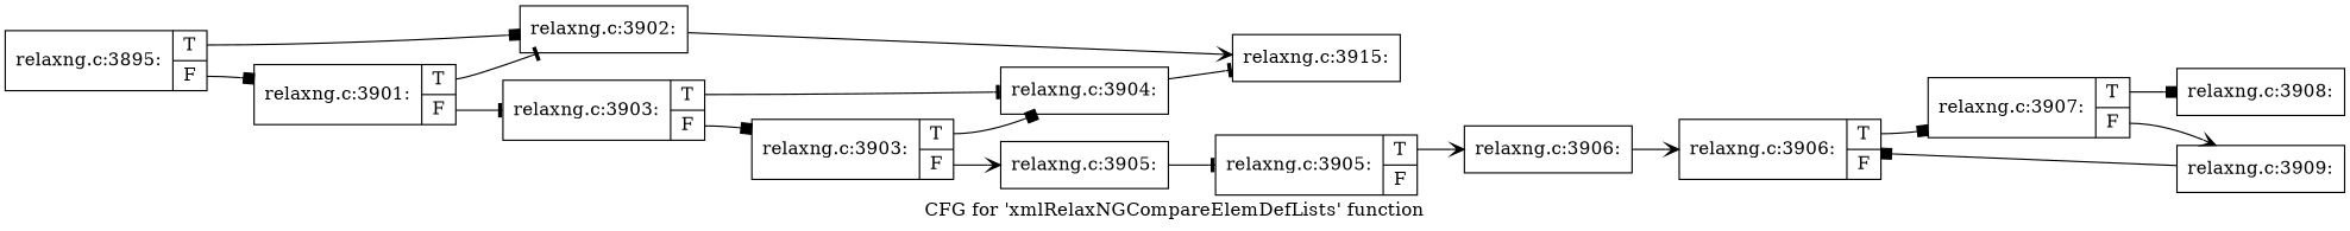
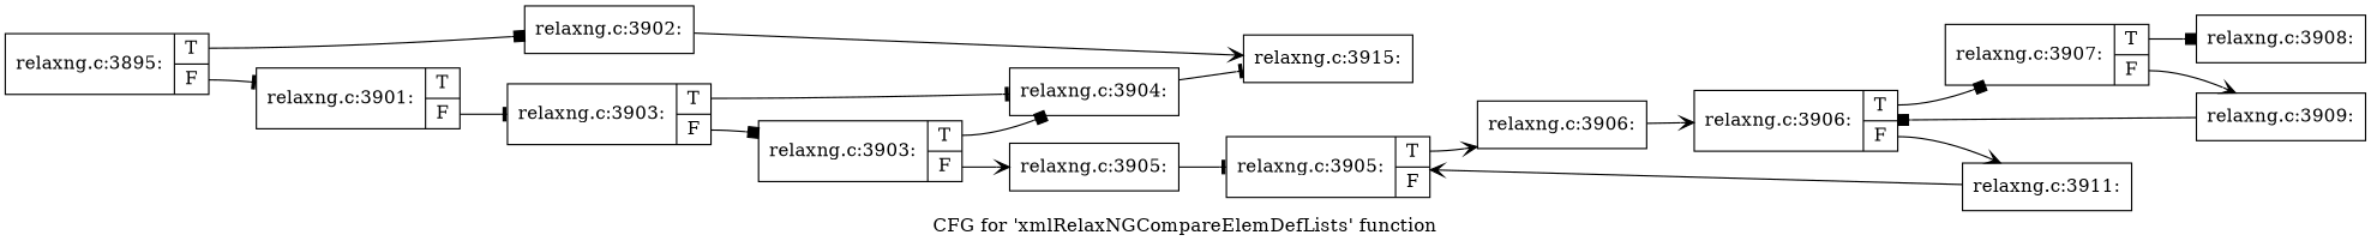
  digraph {
    label="CFG for 'xmlRelaxNGCompareElemDefLists' function"
    rankdir=LR
    node [shape=record]
    edge [arrowhead=vee tailport=s0]
    n1 [label="{relaxng.c:3895:|{<s0>T|<s1>F}}"]
    n2 [label="{relaxng.c:3902:}"]
    n3 [label="{relaxng.c:3901:|{<s0>T|<s1>F}}"]
    n4 [label="{relaxng.c:3915:}"]
    n5 [label="{relaxng.c:3903:|{<s0>T|<s1>F}}"]
    n6 [label="{relaxng.c:3904:}"]
    n7 [label="{relaxng.c:3903:|{<s0>T|<s1>F}}"]
    n8 [label="{relaxng.c:3905:}"]
    n9 [label="{relaxng.c:3905:|{<s0>T|<s1>F}}"]
    n10 [label="{relaxng.c:3906:}"]
    n11 [label="{relaxng.c:3906:|{<s0>T|<s1>F}}"]
    n12 [label="{relaxng.c:3907:|{<s0>T|<s1>F}}"]
+   n13 [label="{relaxng.c:3911:}"]
    n14 [label="{relaxng.c:3908:}"]
    n15 [label="{relaxng.c:3909:}"]
    n1 -> n2 [arrowhead=box]
-   n1 -> n3 [arrowhead=box tailport=s1]
+   n1 -> n3 [arrowhead=tee tailport=s1]
    n2 -> n4 [tailport=""]
-   n3 -> n2 [arrowhead=tee]
    n3 -> n5 [arrowhead=tee tailport=s1]
    n5 -> n6 [arrowhead=tee]
    n5 -> n7 [arrowhead=box tailport=s1]
    n6 -> n4 [arrowhead=tee tailport=""]
    n7 -> n6 [arrowhead=box]
    n7 -> n8 [tailport=s1]
    n8 -> n9 [arrowhead=tee tailport=""]
    n9 -> n10
    n10 -> n11 [tailport=""]
    n11 -> n12 [arrowhead=box]
+   n11 -> n13 [tailport=s1]
    n12 -> n14 [arrowhead=box]
    n12 -> n15 [tailport=s1]
+   n13 -> n9 [tailport=""]
    n15 -> n11 [arrowhead=box tailport=""]
  }
